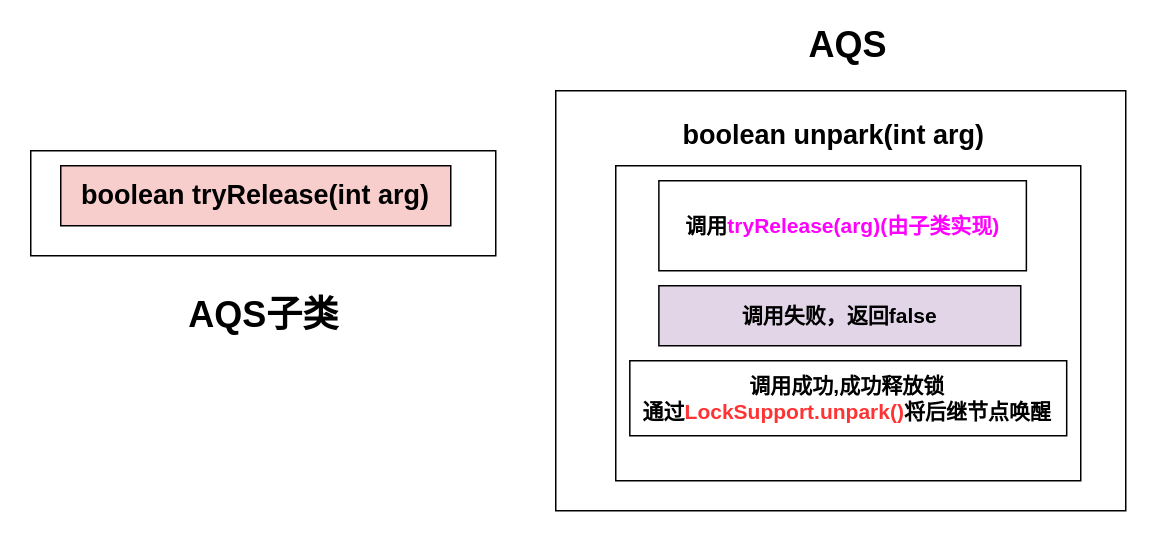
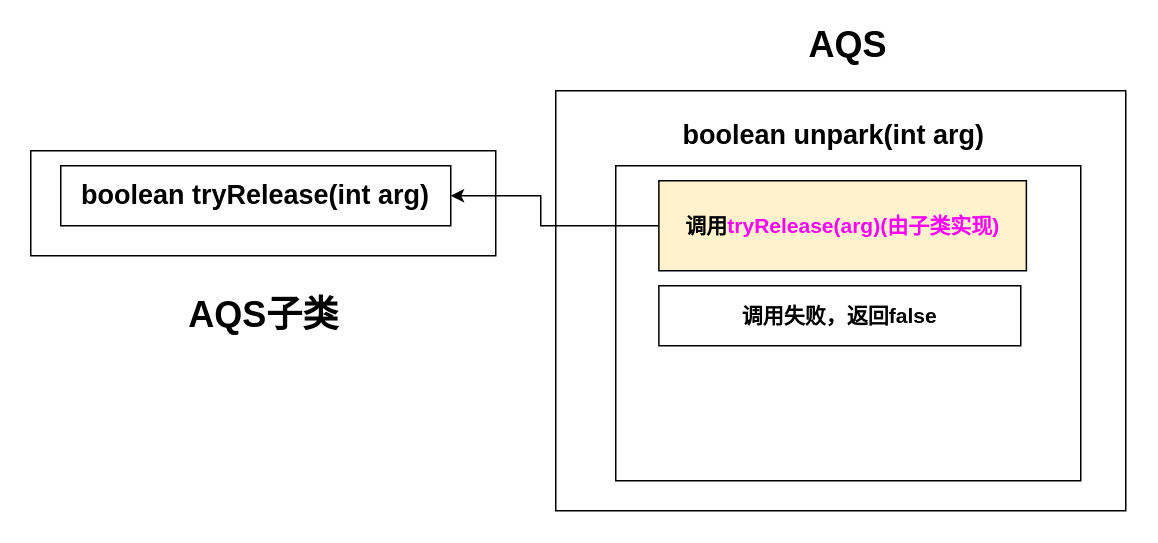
  <mxCell id="0" />
  <mxCell id="1" parent="0" />
  <mxCell id="2" value="" style="rounded=0;whiteSpace=wrap;html=1;" parent="1" vertex="1"><mxGeometry x="370" y="60" width="380" height="280" as="geometry" /></mxCell>
  <mxCell id="3" value="&lt;b&gt;&lt;font style=&quot;font-size: 24px&quot;&gt;AQS&lt;/font&gt;&lt;/b&gt;" style="text;html=1;strokeColor=none;fillColor=none;align=center;verticalAlign=middle;whiteSpace=wrap;rounded=0;" parent="1" vertex="1"><mxGeometry x="545" y="20" width="40" height="20" as="geometry" /></mxCell>
  <mxCell id="4" value="" style="rounded=0;whiteSpace=wrap;html=1;" parent="1" vertex="1"><mxGeometry x="410" y="110" width="310" height="210" as="geometry" /></mxCell>
  <mxCell id="5" value="&lt;b&gt;&lt;font style=&quot;font-size: 18px&quot;&gt;boolean unpark(int arg)&lt;/font&gt;&lt;/b&gt;" style="text;html=1;strokeColor=none;fillColor=none;align=center;verticalAlign=middle;whiteSpace=wrap;rounded=0;" parent="1" vertex="1"><mxGeometry x="438.75" y="80" width="232.5" height="20" as="geometry" /></mxCell>
- <mxCell id="6" value="&lt;b&gt;&lt;font style=&quot;font-size: 14px&quot;&gt;调用&lt;font color=&quot;#ff00ff&quot;&gt;tryRelease(arg)(由子类实现)&lt;/font&gt;&lt;/font&gt;&lt;/b&gt;" style="rounded=0;whiteSpace=wrap;html=1;" parent="1" vertex="1"><mxGeometry x="438.75" y="120" width="245" height="60" as="geometry" /></mxCell>
- <mxCell id="7" value="&lt;span style=&quot;font-size: 14px&quot;&gt;&lt;b&gt;调用失败，返回false&lt;/b&gt;&lt;/span&gt;" style="rounded=0;whiteSpace=wrap;html=1;fillColor=#e1d5e7;" parent="1" vertex="1"><mxGeometry x="438.75" y="190" width="241.25" height="40" as="geometry" /></mxCell>
+ <mxCell id="6" value="&lt;b&gt;&lt;font style=&quot;font-size: 14px&quot;&gt;调用&lt;font color=&quot;#ff00ff&quot;&gt;tryRelease(arg)(由子类实现)&lt;/font&gt;&lt;/font&gt;&lt;/b&gt;" style="rounded=0;whiteSpace=wrap;html=1;fillColor=#fff2cc;" parent="1" vertex="1"><mxGeometry x="438.75" y="120" width="245" height="60" as="geometry" /></mxCell>
+ <mxCell id="7" value="&lt;span style=&quot;font-size: 14px&quot;&gt;&lt;b&gt;调用失败，返回false&lt;/b&gt;&lt;/span&gt;" style="rounded=0;whiteSpace=wrap;html=1;" parent="1" vertex="1"><mxGeometry x="438.75" y="190" width="241.25" height="40" as="geometry" /></mxCell>
  <mxCell id="8" value="" style="rounded=0;whiteSpace=wrap;html=1;" parent="1" vertex="1"><mxGeometry x="20" y="100" width="310" height="70" as="geometry" /></mxCell>
  <mxCell id="9" value="&lt;b&gt;&lt;font style=&quot;font-size: 24px&quot;&gt;AQS子类&lt;/font&gt;&lt;/b&gt;" style="text;html=1;strokeColor=none;fillColor=none;align=center;verticalAlign=middle;whiteSpace=wrap;rounded=0;" parent="1" vertex="1"><mxGeometry x="112.5" y="200" width="125" height="20" as="geometry" /></mxCell>
- <mxCell id="10" value="&lt;b&gt;&lt;font style=&quot;font-size: 18px&quot;&gt;boolean tryRelease(int arg)&lt;/font&gt;&lt;/b&gt;" style="rounded=0;whiteSpace=wrap;html=1;fillColor=#f8cecc;" parent="1" vertex="1"><mxGeometry x="40" y="110" width="260" height="40" as="geometry" /></mxCell>
- <mxCell id="12" value="&lt;span style=&quot;font-size: 14px&quot;&gt;&lt;b&gt;调用成功,成功释放锁&lt;br&gt;通过&lt;font color=&quot;#ff3333&quot;&gt;LockSupport.unpark()&lt;/font&gt;将后继节点唤醒&lt;/b&gt;&lt;/span&gt;" style="rounded=0;whiteSpace=wrap;html=1;" parent="1" vertex="1"><mxGeometry x="419.38" y="240" width="291.25" height="50" as="geometry" /></mxCell>
+ <mxCell id="10" value="&lt;b&gt;&lt;font style=&quot;font-size: 18px&quot;&gt;boolean tryRelease(int arg)&lt;/font&gt;&lt;/b&gt;" style="rounded=0;whiteSpace=wrap;html=1;" parent="1" vertex="1"><mxGeometry x="40" y="110" width="260" height="40" as="geometry" /></mxCell>
+ <mxCell id="11" style="edgeStyle=orthogonalEdgeStyle;rounded=0;orthogonalLoop=1;jettySize=auto;html=1;exitX=0;exitY=0.5;exitDx=0;exitDy=0;entryX=1;entryY=0.5;entryDx=0;entryDy=0;" parent="1" source="6" target="10" edge="1"><mxGeometry relative="1" as="geometry"><Array as="points"><mxPoint x="360" y="150" /><mxPoint x="360" y="130" /></Array></mxGeometry></mxCell>
